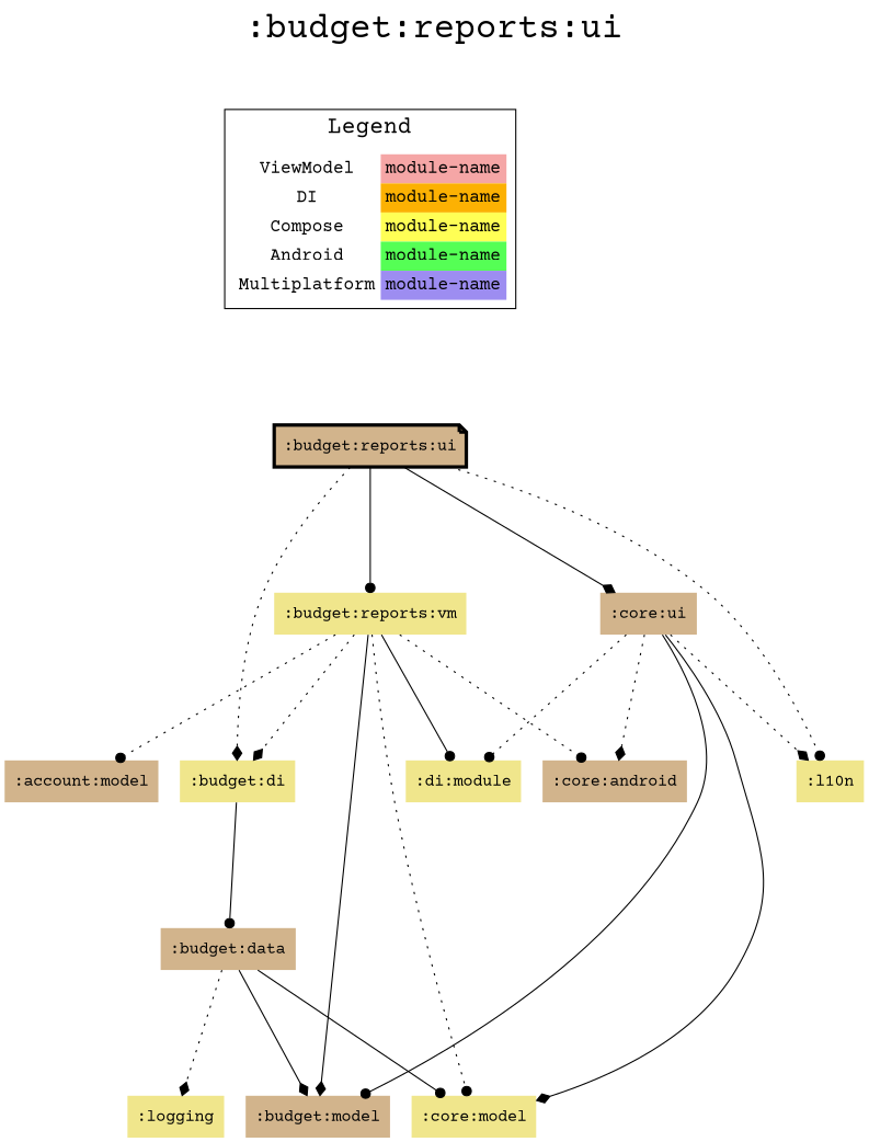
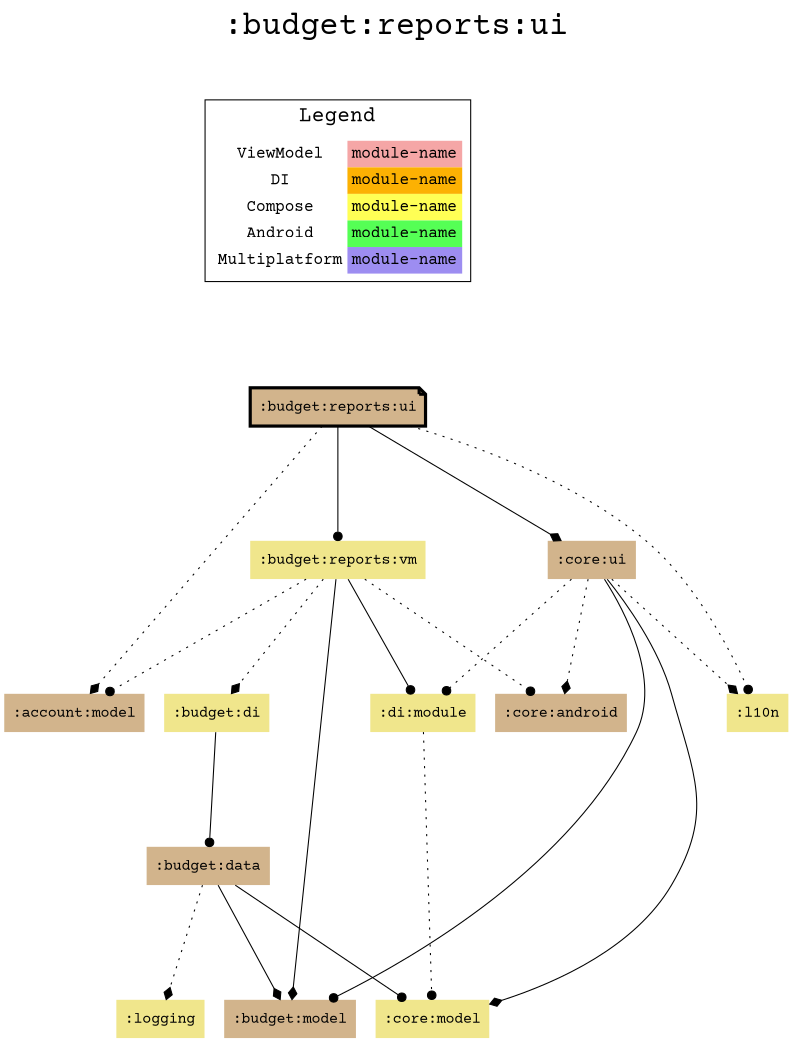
  digraph {
    fontname="Courier Prime"
    fontsize=30
    label=":budget:reports:ui"
    labelloc=t
    rankdir=TB
    ranksep=1.5
    node [fillcolor=tan fontname="Courier Prime" shape=none style=filled]
    edge [arrowhead=dot dir=forward fontname="Courier Prime" style=dotted]
    ":budget:reports:ui" [color=black penwidth=3 shape=note]
    n2 [fillcolor="#FFFFFF" fontsize=15 label=< <TABLE BORDER="0" CELLBORDER="0" CELLSPACING="0" CELLPADDING="4"> <TR><TD>ViewModel</TD><TD BGCOLOR="#F5A6A6">module-name</TD></TR> <TR><TD>DI</TD><TD BGCOLOR="#FCB103">module-name</TD></TR> <TR><TD>Compose</TD><TD BGCOLOR="#FFFF55">module-name</TD></TR> <TR><TD>Android</TD><TD BGCOLOR="#55FF55">module-name</TD></TR> <TR><TD>Multiplatform</TD><TD BGCOLOR="#9D8DF1">module-name</TD></TR> </TABLE> > margin=0]
    ":account:model"
    ":budget:reports:vm" [fillcolor=khaki]
    ":core:ui"
    ":l10n" [fillcolor=khaki]
    ":budget:data"
    ":budget:model"
    ":core:model" [fillcolor=khaki]
    ":logging" [fillcolor=khaki]
    ":budget:di" [fillcolor=khaki]
    n12 [fillcolor=khaki label=":di:module"]
    ":core:android"
    subgraph sub_1 {
      rank=same
      ":budget:reports:ui"
    }
    subgraph cluster_2 {
      fontsize=20
      label=Legend
      n2
    }
-   ":budget:reports:ui" -> ":budget:di" [arrowhead=diamond]
+   ":budget:reports:ui" -> ":account:model" [arrowhead=diamond]
    ":budget:reports:ui" -> ":budget:reports:vm" [style=""]
    ":budget:reports:ui" -> ":core:ui" [arrowhead=diamond style=""]
    ":budget:reports:ui" -> ":l10n"
    n2 -> ":budget:reports:ui" [style=invis arrowhead=""]
    ":budget:reports:vm" -> ":account:model"
    ":budget:reports:vm" -> ":budget:model" [arrowhead=diamond style=""]
-   ":budget:reports:vm" -> ":core:model"
+   n12 -> ":core:model"
    ":budget:reports:vm" -> ":budget:di" [arrowhead=diamond]
    ":budget:reports:vm" -> n12 [style=""]
    ":budget:reports:vm" -> ":core:android"
    ":core:ui" -> ":l10n" [arrowhead=diamond]
    ":core:ui" -> ":budget:model" [style=""]
    ":core:ui" -> ":core:model" [arrowhead=diamond style=""]
    ":core:ui" -> n12
    ":core:ui" -> ":core:android" [arrowhead=diamond]
    ":budget:data" -> ":budget:model" [arrowhead=diamond style=""]
    ":budget:data" -> ":core:model" [style=""]
    ":budget:data" -> ":logging" [arrowhead=diamond]
    ":budget:di" -> ":budget:data" [style=""]
  }
